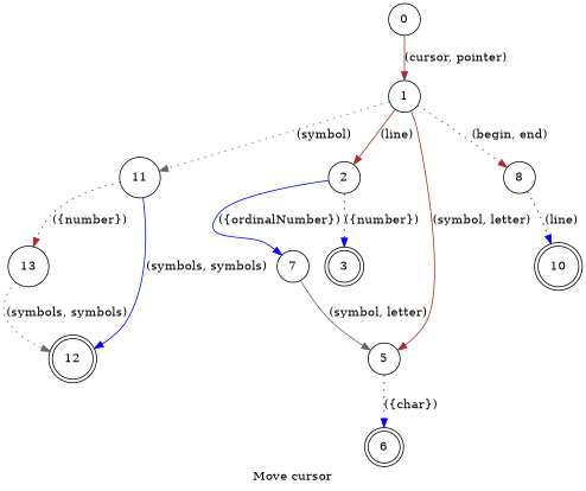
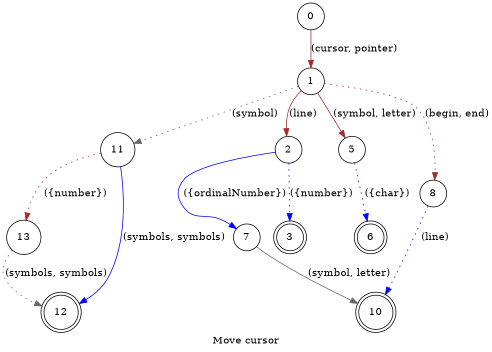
  digraph {
    desc="Moves the cursor to a different line or token"
    examples="\n        pointer line 21,\n        pointer line 44,\n        cursor line 23,\n        pointer end of line,\n        pointer begin of line,\n        pointer first letter A,\n        pointer next five symbols\n    "
    label="Move cursor"
    lang="en-US"
    langName=English
    rankdir=TB
    title="Move cursor"
    node [shape=circle]
    edge [color=brown style=dotted]
    1
    7
    11
    13
    2
    5
    8
    12 [shape=doublecircle]
    3 [shape=doublecircle]
    10 [shape=doublecircle]
    6 [shape=doublecircle]
    0
    subgraph sub_1 {
      1
      7
    }
    subgraph sub_2 {
      11
      13
    }
    1 -> 11 [color=gray40 label="(symbol)"]
    1 -> 2 [label="(line)" style=solid]
    1 -> 5 [label="(symbol, letter)" style=solid]
    1 -> 8 [label="(begin, end)" store=linePosition]
-   7 -> 5 [color=gray40 label="(symbol, letter)" style=solid]
+   7 -> 10 [color=gray40 label="(symbol, letter)" style=solid]
    11 -> 13 [label="({number})" store=leapSize]
    11 -> 12 [color=blue label="(symbols, symbols)" style=solid]
    13 -> 12 [color=gray40 label="(symbols, symbols)"]
    2 -> 7 [color=blue label="({ordinalNumber})" normalizer=ordinalNumber store=leapSize style=solid]
    2 -> 3 [color=blue label="({number})" store=line]
    5 -> 6 [color=blue label="({char})" store=symbol]
    8 -> 10 [color=blue label="(line)" sem=of]
    0 -> 1 [label="(cursor, pointer)" style=solid]
  }
